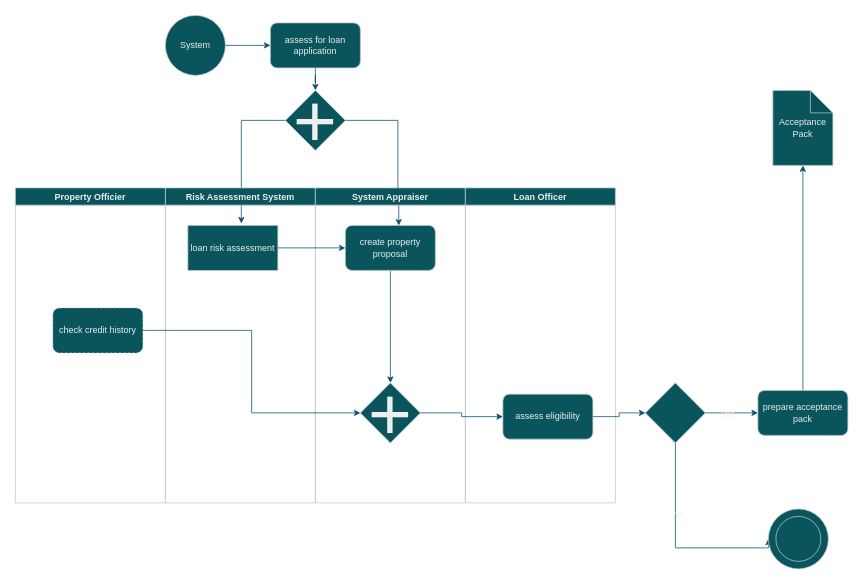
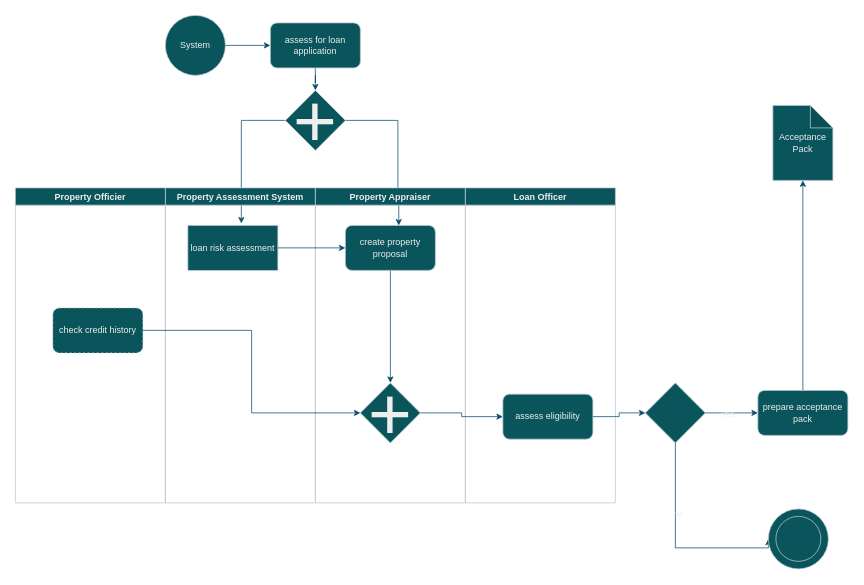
  <mxCell id="0" />
  <mxCell id="1" parent="0" />
  <mxCell id="2" style="edgeStyle=orthogonalEdgeStyle;rounded=0;orthogonalLoop=1;jettySize=auto;html=1;entryX=0;entryY=0.5;entryDx=0;entryDy=0;labelBackgroundColor=none;strokeColor=#0B4D6A;fontColor=default;" edge="1" parent="1" source="3" target="5"><mxGeometry relative="1" as="geometry" /></mxCell>
  <mxCell id="3" value="System" style="ellipse;whiteSpace=wrap;html=1;aspect=fixed;labelBackgroundColor=none;fillColor=#09555B;strokeColor=#BAC8D3;fontColor=#EEEEEE;" vertex="1" parent="1"><mxGeometry x="220" y="20" width="80" height="80" as="geometry" /></mxCell>
  <mxCell id="4" value="" style="edgeStyle=orthogonalEdgeStyle;rounded=0;orthogonalLoop=1;jettySize=auto;html=1;labelBackgroundColor=none;strokeColor=#0B4D6A;fontColor=default;" edge="1" parent="1" source="5" target="8"><mxGeometry relative="1" as="geometry" /></mxCell>
  <mxCell id="5" value="assess for loan application" style="rounded=1;whiteSpace=wrap;html=1;labelBackgroundColor=none;fillColor=#09555B;strokeColor=#BAC8D3;fontColor=#EEEEEE;" vertex="1" parent="1"><mxGeometry x="360" y="30" width="120" height="60" as="geometry" /></mxCell>
  <mxCell id="6" style="edgeStyle=orthogonalEdgeStyle;rounded=0;orthogonalLoop=1;jettySize=auto;html=1;entryX=0.594;entryY=-0.043;entryDx=0;entryDy=0;entryPerimeter=0;labelBackgroundColor=none;strokeColor=#0B4D6A;fontColor=default;" edge="1" parent="1" source="8" target="10"><mxGeometry relative="1" as="geometry" /></mxCell>
  <mxCell id="7" style="edgeStyle=orthogonalEdgeStyle;rounded=0;orthogonalLoop=1;jettySize=auto;html=1;entryX=0.593;entryY=0.002;entryDx=0;entryDy=0;entryPerimeter=0;labelBackgroundColor=none;strokeColor=#0B4D6A;fontColor=default;" edge="1" parent="1" source="8" target="13"><mxGeometry relative="1" as="geometry"><mxPoint x="570" y="230" as="targetPoint" /><Array as="points"><mxPoint x="530" y="160" /><mxPoint x="530" y="250" /><mxPoint x="531" y="250" /></Array></mxGeometry></mxCell>
  <mxCell id="8" value="&lt;font style=&quot;font-size: 100px;&quot;&gt;+&lt;/font&gt;" style="rhombus;whiteSpace=wrap;html=1;labelBackgroundColor=none;fillColor=#09555B;strokeColor=#BAC8D3;fontColor=#EEEEEE;" vertex="1" parent="1"><mxGeometry x="380" y="120" width="80" height="80" as="geometry" /></mxCell>
- <mxCell id="9" value="Risk Assessment System" style="swimlane;whiteSpace=wrap;html=1;labelBackgroundColor=none;fillColor=#09555B;strokeColor=#BAC8D3;fontColor=#EEEEEE;" vertex="1" parent="1"><mxGeometry x="220" y="250" width="200" height="420" as="geometry" /></mxCell>
+ <mxCell id="9" value="Property Assessment System" style="swimlane;whiteSpace=wrap;html=1;labelBackgroundColor=none;fillColor=#09555B;strokeColor=#BAC8D3;fontColor=#EEEEEE;" vertex="1" parent="1"><mxGeometry x="220" y="250" width="200" height="420" as="geometry" /></mxCell>
  <mxCell id="10" value="loan risk assessment" style="whiteSpace=wrap;html=1;labelBackgroundColor=none;fillColor=#09555B;strokeColor=#BAC8D3;fontColor=#EEEEEE;rounded=0;" vertex="1" parent="9"><mxGeometry x="30" y="50" width="120" height="60" as="geometry" /></mxCell>
- <mxCell id="11" value="System Appraiser" style="swimlane;whiteSpace=wrap;html=1;labelBackgroundColor=none;fillColor=#09555B;strokeColor=#BAC8D3;fontColor=#EEEEEE;" vertex="1" parent="1"><mxGeometry x="420" y="250" width="200" height="420" as="geometry" /></mxCell>
+ <mxCell id="11" value="Property Appraiser" style="swimlane;whiteSpace=wrap;html=1;labelBackgroundColor=none;fillColor=#09555B;strokeColor=#BAC8D3;fontColor=#EEEEEE;" vertex="1" parent="1"><mxGeometry x="420" y="250" width="200" height="420" as="geometry" /></mxCell>
  <mxCell id="12" style="edgeStyle=orthogonalEdgeStyle;rounded=0;orthogonalLoop=1;jettySize=auto;html=1;labelBackgroundColor=none;strokeColor=#0B4D6A;fontColor=default;" edge="1" parent="11" source="13" target="14"><mxGeometry relative="1" as="geometry" /></mxCell>
  <mxCell id="13" value="create property proposal" style="rounded=1;whiteSpace=wrap;html=1;labelBackgroundColor=none;fillColor=#09555B;strokeColor=#BAC8D3;fontColor=#EEEEEE;" vertex="1" parent="11"><mxGeometry x="40" y="50" width="120" height="60" as="geometry" /></mxCell>
  <mxCell id="14" value="&lt;font style=&quot;font-size: 100px;&quot;&gt;+&lt;/font&gt;" style="rhombus;whiteSpace=wrap;html=1;labelBackgroundColor=none;fillColor=#09555B;strokeColor=#BAC8D3;fontColor=#EEEEEE;" vertex="1" parent="11"><mxGeometry x="60" y="260" width="80" height="80" as="geometry" /></mxCell>
  <mxCell id="15" value="Property Officier" style="swimlane;whiteSpace=wrap;html=1;labelBackgroundColor=none;fillColor=#09555B;strokeColor=#BAC8D3;fontColor=#EEEEEE;" vertex="1" parent="1"><mxGeometry x="20" y="250" width="200" height="420" as="geometry" /></mxCell>
  <mxCell id="16" value="check credit history" style="rounded=1;whiteSpace=wrap;html=1;labelBackgroundColor=none;fillColor=#09555B;strokeColor=#BAC8D3;fontColor=#EEEEEE;dashed=1;" vertex="1" parent="15"><mxGeometry x="50" y="160" width="120" height="60" as="geometry" /></mxCell>
  <mxCell id="17" value="Loan Officer" style="swimlane;whiteSpace=wrap;html=1;labelBackgroundColor=none;fillColor=#09555B;strokeColor=#BAC8D3;fontColor=#EEEEEE;" vertex="1" parent="1"><mxGeometry x="620" y="250" width="200" height="420" as="geometry" /></mxCell>
  <mxCell id="18" value="assess eligibility" style="rounded=1;whiteSpace=wrap;html=1;labelBackgroundColor=none;fillColor=#09555B;strokeColor=#BAC8D3;fontColor=#EEEEEE;" vertex="1" parent="17"><mxGeometry x="50" y="275" width="120" height="60" as="geometry" /></mxCell>
  <mxCell id="19" style="edgeStyle=orthogonalEdgeStyle;rounded=0;orthogonalLoop=1;jettySize=auto;html=1;labelBackgroundColor=none;strokeColor=#0B4D6A;fontColor=default;" edge="1" parent="1" source="10" target="13"><mxGeometry relative="1" as="geometry" /></mxCell>
  <mxCell id="20" style="edgeStyle=orthogonalEdgeStyle;rounded=0;orthogonalLoop=1;jettySize=auto;html=1;entryX=0;entryY=0.5;entryDx=0;entryDy=0;labelBackgroundColor=none;strokeColor=#0B4D6A;fontColor=default;" edge="1" parent="1" source="16" target="14"><mxGeometry relative="1" as="geometry" /></mxCell>
  <mxCell id="21" style="edgeStyle=orthogonalEdgeStyle;rounded=0;orthogonalLoop=1;jettySize=auto;html=1;entryX=0;entryY=0.5;entryDx=0;entryDy=0;labelBackgroundColor=none;strokeColor=#0B4D6A;fontColor=default;" edge="1" parent="1" source="14" target="18"><mxGeometry relative="1" as="geometry"><mxPoint x="600" y="560" as="targetPoint" /></mxGeometry></mxCell>
  <mxCell id="22" style="edgeStyle=orthogonalEdgeStyle;rounded=0;orthogonalLoop=1;jettySize=auto;html=1;entryX=0;entryY=0.5;entryDx=0;entryDy=0;labelBackgroundColor=none;strokeColor=#0B4D6A;fontColor=default;" edge="1" parent="1" source="26" target="29"><mxGeometry relative="1" as="geometry" /></mxCell>
  <mxCell id="23" value="yes" style="edgeLabel;html=1;align=center;verticalAlign=middle;resizable=0;points=[];labelBackgroundColor=none;fontColor=#EEEEEE;" vertex="1" connectable="0" parent="22"><mxGeometry x="-0.165" y="-1" relative="1" as="geometry"><mxPoint as="offset" /></mxGeometry></mxCell>
  <mxCell id="24" style="edgeStyle=orthogonalEdgeStyle;rounded=0;orthogonalLoop=1;jettySize=auto;html=1;entryX=0;entryY=0.5;entryDx=0;entryDy=0;labelBackgroundColor=none;strokeColor=#0B4D6A;fontColor=default;" edge="1" parent="1" source="26" target="31"><mxGeometry relative="1" as="geometry"><mxPoint x="900" y="780" as="targetPoint" /><Array as="points"><mxPoint x="900" y="730" /></Array></mxGeometry></mxCell>
  <mxCell id="25" value="no" style="edgeLabel;html=1;align=center;verticalAlign=middle;resizable=0;points=[];labelBackgroundColor=none;fontColor=#EEEEEE;" vertex="1" connectable="0" parent="24"><mxGeometry x="-0.321" y="3" relative="1" as="geometry"><mxPoint as="offset" /></mxGeometry></mxCell>
  <mxCell id="26" value="" style="rhombus;whiteSpace=wrap;html=1;labelBackgroundColor=none;fillColor=#09555B;strokeColor=#BAC8D3;fontColor=#EEEEEE;" vertex="1" parent="1"><mxGeometry x="860" y="510" width="80" height="80" as="geometry" /></mxCell>
  <mxCell id="27" style="edgeStyle=orthogonalEdgeStyle;rounded=0;orthogonalLoop=1;jettySize=auto;html=1;entryX=0;entryY=0.5;entryDx=0;entryDy=0;labelBackgroundColor=none;strokeColor=#0B4D6A;fontColor=default;" edge="1" parent="1" source="18" target="26"><mxGeometry relative="1" as="geometry" /></mxCell>
  <mxCell id="28" style="edgeStyle=orthogonalEdgeStyle;rounded=0;orthogonalLoop=1;jettySize=auto;html=1;labelBackgroundColor=none;strokeColor=#0B4D6A;fontColor=default;" edge="1" parent="1" source="29" target="30"><mxGeometry relative="1" as="geometry"><mxPoint x="1070" y="220" as="targetPoint" /></mxGeometry></mxCell>
  <mxCell id="29" value="prepare acceptance pack" style="rounded=1;whiteSpace=wrap;html=1;labelBackgroundColor=none;fillColor=#09555B;strokeColor=#BAC8D3;fontColor=#EEEEEE;" vertex="1" parent="1"><mxGeometry x="1010" y="520" width="120" height="60" as="geometry" /></mxCell>
- <mxCell id="30" value="Acceptance Pack" style="shape=note;whiteSpace=wrap;html=1;backgroundOutline=1;darkOpacity=0.05;labelBackgroundColor=none;fillColor=#09555B;strokeColor=#BAC8D3;fontColor=#EEEEEE;" vertex="1" parent="1"><mxGeometry x="1030" y="120" width="80" height="100" as="geometry" /></mxCell>
+ <mxCell id="30" value="Acceptance Pack" style="shape=note;whiteSpace=wrap;html=1;backgroundOutline=1;darkOpacity=0.05;labelBackgroundColor=none;fillColor=#09555B;strokeColor=#BAC8D3;fontColor=#EEEEEE;" vertex="1" parent="1"><mxGeometry x="1030" y="140" width="80" height="100" as="geometry" /></mxCell>
  <mxCell id="31" value="" style="ellipse;whiteSpace=wrap;html=1;aspect=fixed;labelBackgroundColor=none;fillColor=#09555B;strokeColor=#BAC8D3;fontColor=#EEEEEE;" vertex="1" parent="1"><mxGeometry x="1024" y="678" width="80" height="80" as="geometry" /></mxCell>
  <mxCell id="32" value="" style="ellipse;whiteSpace=wrap;html=1;aspect=fixed;labelBackgroundColor=none;fillColor=#09555B;strokeColor=#BAC8D3;fontColor=#EEEEEE;" vertex="1" parent="1"><mxGeometry x="1034" y="688" width="60" height="60" as="geometry" /></mxCell>
